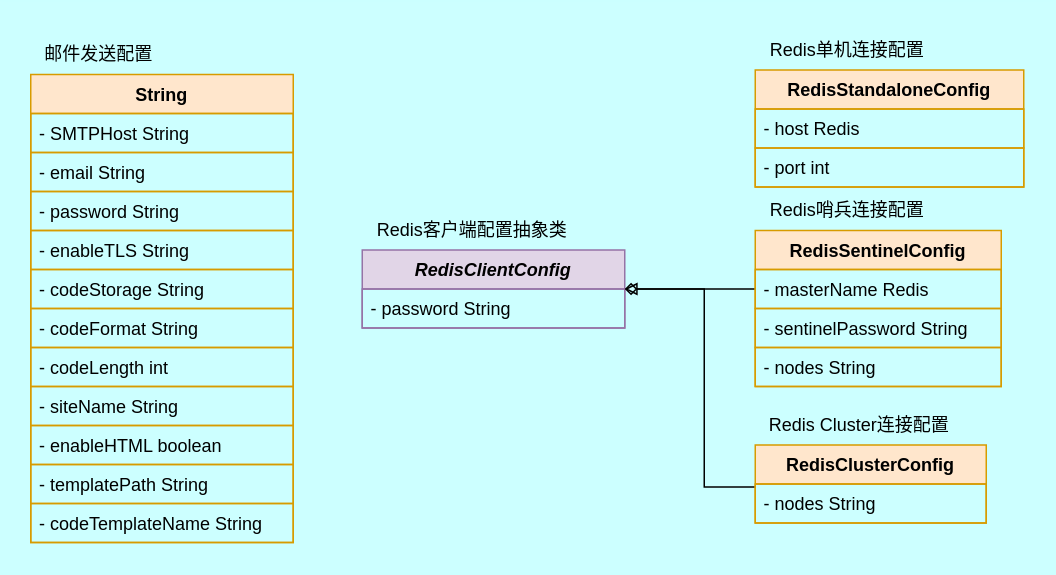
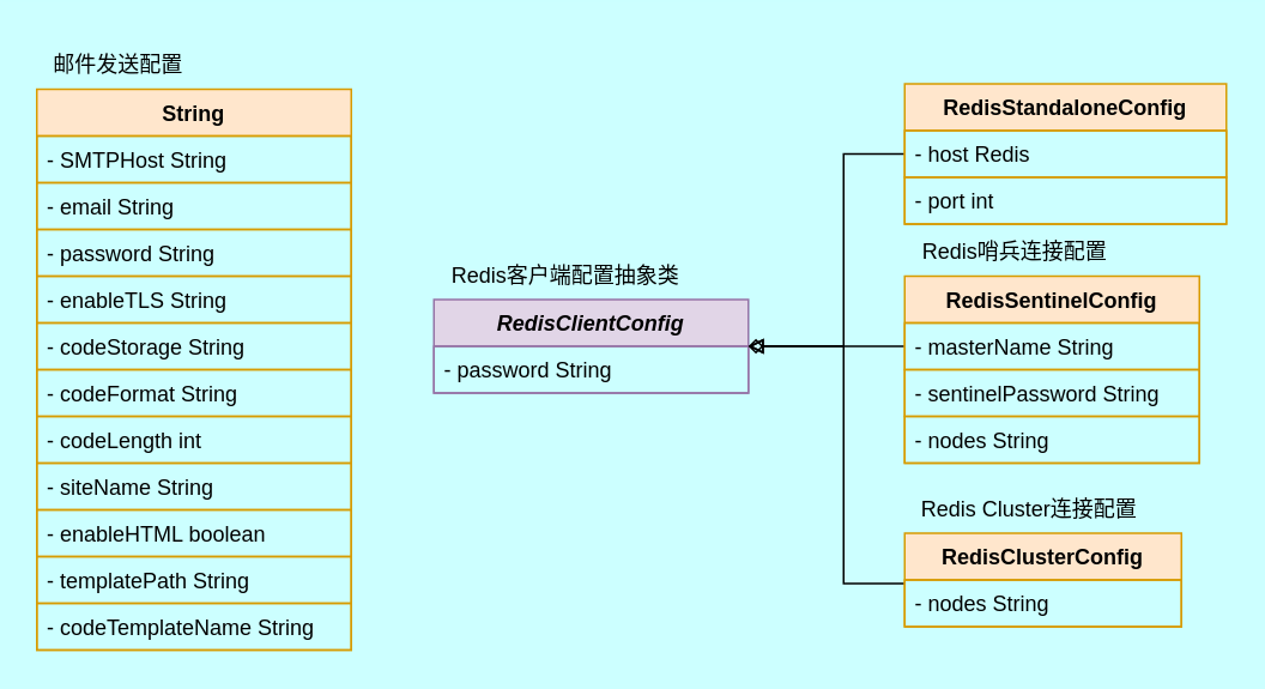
  <mxCell id="0" />
  <mxCell id="1" parent="0" />
  <mxCell id="2" value="String" style="swimlane;fontStyle=1;align=center;verticalAlign=top;childLayout=stackLayout;horizontal=1;startSize=26;horizontalStack=0;resizeParent=1;resizeParentMax=0;resizeLast=0;collapsible=1;marginBottom=0;whiteSpace=wrap;html=1;fillColor=#ffe6cc;strokeColor=#d79b00;" parent="1" vertex="1"><mxGeometry x="20" y="49" width="175" height="312" as="geometry" /></mxCell>
  <mxCell id="3" value="- SMTPHost String" style="text;strokeColor=#d79b00;fillColor=none;align=left;verticalAlign=top;spacingLeft=4;spacingRight=4;overflow=hidden;rotatable=0;points=[[0,0.5],[1,0.5]];portConstraint=eastwest;whiteSpace=wrap;html=1;" parent="2" vertex="1"><mxGeometry y="26" width="175" height="26" as="geometry" /></mxCell>
  <mxCell id="4" value="- email String" style="text;strokeColor=#d79b00;fillColor=none;align=left;verticalAlign=top;spacingLeft=4;spacingRight=4;overflow=hidden;rotatable=0;points=[[0,0.5],[1,0.5]];portConstraint=eastwest;whiteSpace=wrap;html=1;" parent="2" vertex="1"><mxGeometry y="52" width="175" height="26" as="geometry" /></mxCell>
  <mxCell id="5" value="- password String" style="text;strokeColor=#d79b00;fillColor=none;align=left;verticalAlign=top;spacingLeft=4;spacingRight=4;overflow=hidden;rotatable=0;points=[[0,0.5],[1,0.5]];portConstraint=eastwest;whiteSpace=wrap;html=1;" parent="2" vertex="1"><mxGeometry y="78" width="175" height="26" as="geometry" /></mxCell>
  <mxCell id="6" value="- enableTLS String" style="text;strokeColor=#d79b00;fillColor=none;align=left;verticalAlign=top;spacingLeft=4;spacingRight=4;overflow=hidden;rotatable=0;points=[[0,0.5],[1,0.5]];portConstraint=eastwest;whiteSpace=wrap;html=1;" parent="2" vertex="1"><mxGeometry y="104" width="175" height="26" as="geometry" /></mxCell>
  <mxCell id="7" value="- codeStorage String" style="text;strokeColor=#d79b00;fillColor=none;align=left;verticalAlign=top;spacingLeft=4;spacingRight=4;overflow=hidden;rotatable=0;points=[[0,0.5],[1,0.5]];portConstraint=eastwest;whiteSpace=wrap;html=1;" parent="2" vertex="1"><mxGeometry y="130" width="175" height="26" as="geometry" /></mxCell>
  <mxCell id="8" value="- codeFormat String" style="text;strokeColor=#d79b00;fillColor=none;align=left;verticalAlign=top;spacingLeft=4;spacingRight=4;overflow=hidden;rotatable=0;points=[[0,0.5],[1,0.5]];portConstraint=eastwest;whiteSpace=wrap;html=1;" parent="2" vertex="1"><mxGeometry y="156" width="175" height="26" as="geometry" /></mxCell>
  <mxCell id="9" value="- codeLength int" style="text;strokeColor=#d79b00;fillColor=none;align=left;verticalAlign=top;spacingLeft=4;spacingRight=4;overflow=hidden;rotatable=0;points=[[0,0.5],[1,0.5]];portConstraint=eastwest;whiteSpace=wrap;html=1;" parent="2" vertex="1"><mxGeometry y="182" width="175" height="26" as="geometry" /></mxCell>
  <mxCell id="10" value="- siteName String" style="text;strokeColor=#d79b00;fillColor=none;align=left;verticalAlign=top;spacingLeft=4;spacingRight=4;overflow=hidden;rotatable=0;points=[[0,0.5],[1,0.5]];portConstraint=eastwest;whiteSpace=wrap;html=1;" parent="2" vertex="1"><mxGeometry y="208" width="175" height="26" as="geometry" /></mxCell>
  <mxCell id="11" value="- enableHTML boolean" style="text;strokeColor=#d79b00;fillColor=none;align=left;verticalAlign=top;spacingLeft=4;spacingRight=4;overflow=hidden;rotatable=0;points=[[0,0.5],[1,0.5]];portConstraint=eastwest;whiteSpace=wrap;html=1;" parent="2" vertex="1"><mxGeometry y="234" width="175" height="26" as="geometry" /></mxCell>
  <mxCell id="12" value="- templatePath String" style="text;strokeColor=#d79b00;fillColor=none;align=left;verticalAlign=top;spacingLeft=4;spacingRight=4;overflow=hidden;rotatable=0;points=[[0,0.5],[1,0.5]];portConstraint=eastwest;whiteSpace=wrap;html=1;" parent="2" vertex="1"><mxGeometry y="260" width="175" height="26" as="geometry" /></mxCell>
  <mxCell id="13" value="- codeTemplateName String" style="text;strokeColor=#d79b00;fillColor=none;align=left;verticalAlign=top;spacingLeft=4;spacingRight=4;overflow=hidden;rotatable=0;points=[[0,0.5],[1,0.5]];portConstraint=eastwest;whiteSpace=wrap;html=1;" parent="2" vertex="1"><mxGeometry y="286" width="175" height="26" as="geometry" /></mxCell>
  <mxCell id="14" value="邮件发送配置" style="text;html=1;align=center;verticalAlign=middle;resizable=0;points=[];autosize=1;strokeColor=none;fillColor=none;" parent="1" vertex="1"><mxGeometry x="20" y="23" width="90" height="26" as="geometry" /></mxCell>
  <mxCell id="15" value="&lt;i&gt;RedisClientConfig&lt;/i&gt;" style="swimlane;fontStyle=1;align=center;verticalAlign=top;childLayout=stackLayout;horizontal=1;startSize=26;horizontalStack=0;resizeParent=1;resizeParentMax=0;resizeLast=0;collapsible=1;marginBottom=0;whiteSpace=wrap;html=1;fillColor=#e1d5e7;strokeColor=#9673a6;" parent="1" vertex="1"><mxGeometry x="241" y="166" width="175" height="52" as="geometry" /></mxCell>
  <mxCell id="16" value="- password String" style="text;strokeColor=#9673a6;fillColor=none;align=left;verticalAlign=top;spacingLeft=4;spacingRight=4;overflow=hidden;rotatable=0;points=[[0,0.5],[1,0.5]];portConstraint=eastwest;whiteSpace=wrap;html=1;" parent="15" vertex="1"><mxGeometry y="26" width="175" height="26" as="geometry" /></mxCell>
  <mxCell id="17" value="Redis客户端配置抽象类" style="text;html=1;align=center;verticalAlign=middle;resizable=0;points=[];autosize=1;strokeColor=none;fillColor=none;" parent="1" vertex="1"><mxGeometry x="241" y="140" width="145" height="26" as="geometry" /></mxCell>
+ <mxCell id="18" style="edgeStyle=orthogonalEdgeStyle;rounded=0;orthogonalLoop=1;jettySize=auto;html=1;strokeColor=default;align=center;verticalAlign=middle;fontFamily=Helvetica;fontSize=11;fontColor=default;labelBackgroundColor=default;endArrow=block;endFill=0;" parent="1" source="19" target="15" edge="1"><mxGeometry relative="1" as="geometry"><Array as="points"><mxPoint x="469" y="85" /><mxPoint x="469" y="192" /></Array></mxGeometry></mxCell>
  <mxCell id="19" value="RedisStandaloneConfig" style="swimlane;fontStyle=1;align=center;verticalAlign=top;childLayout=stackLayout;horizontal=1;startSize=26;horizontalStack=0;resizeParent=1;resizeParentMax=0;resizeLast=0;collapsible=1;marginBottom=0;whiteSpace=wrap;html=1;fillColor=#ffe6cc;strokeColor=#d79b00;" parent="1" vertex="1"><mxGeometry x="503" y="46" width="179" height="78" as="geometry" /></mxCell>
  <mxCell id="20" value="- host Redis" style="text;strokeColor=#d79b00;fillColor=none;align=left;verticalAlign=top;spacingLeft=4;spacingRight=4;overflow=hidden;rotatable=0;points=[[0,0.5],[1,0.5]];portConstraint=eastwest;whiteSpace=wrap;html=1;" parent="19" vertex="1"><mxGeometry y="26" width="179" height="26" as="geometry" /></mxCell>
  <mxCell id="21" value="- port int" style="text;strokeColor=#d79b00;fillColor=none;align=left;verticalAlign=top;spacingLeft=4;spacingRight=4;overflow=hidden;rotatable=0;points=[[0,0.5],[1,0.5]];portConstraint=eastwest;whiteSpace=wrap;html=1;" parent="19" vertex="1"><mxGeometry y="52" width="179" height="26" as="geometry" /></mxCell>
  <mxCell id="22" style="edgeStyle=orthogonalEdgeStyle;rounded=0;orthogonalLoop=1;jettySize=auto;html=1;strokeColor=default;align=center;verticalAlign=middle;fontFamily=Helvetica;fontSize=11;fontColor=default;labelBackgroundColor=default;endArrow=block;endFill=0;" parent="1" source="23" target="16" edge="1"><mxGeometry relative="1" as="geometry"><Array as="points"><mxPoint x="461" y="192" /><mxPoint x="461" y="192" /></Array></mxGeometry></mxCell>
  <mxCell id="23" value="RedisSentinelConfig" style="swimlane;fontStyle=1;align=center;verticalAlign=top;childLayout=stackLayout;horizontal=1;startSize=26;horizontalStack=0;resizeParent=1;resizeParentMax=0;resizeLast=0;collapsible=1;marginBottom=0;whiteSpace=wrap;html=1;fillColor=#ffe6cc;strokeColor=#d79b00;" parent="1" vertex="1"><mxGeometry x="503" y="153" width="164" height="104" as="geometry" /></mxCell>
- <mxCell id="24" value="- masterName Redis" style="text;strokeColor=#d79b00;fillColor=none;align=left;verticalAlign=top;spacingLeft=4;spacingRight=4;overflow=hidden;rotatable=0;points=[[0,0.5],[1,0.5]];portConstraint=eastwest;whiteSpace=wrap;html=1;" parent="23" vertex="1"><mxGeometry y="26" width="164" height="26" as="geometry" /></mxCell>
+ <mxCell id="24" value="- masterName String" style="text;strokeColor=#d79b00;fillColor=none;align=left;verticalAlign=top;spacingLeft=4;spacingRight=4;overflow=hidden;rotatable=0;points=[[0,0.5],[1,0.5]];portConstraint=eastwest;whiteSpace=wrap;html=1;" parent="23" vertex="1"><mxGeometry y="26" width="164" height="26" as="geometry" /></mxCell>
  <mxCell id="25" value="- sentinelPassword String" style="text;strokeColor=#d79b00;fillColor=none;align=left;verticalAlign=top;spacingLeft=4;spacingRight=4;overflow=hidden;rotatable=0;points=[[0,0.5],[1,0.5]];portConstraint=eastwest;whiteSpace=wrap;html=1;" vertex="1" parent="23"><mxGeometry y="52" width="164" height="26" as="geometry" /></mxCell>
  <mxCell id="26" value="- nodes String" style="text;strokeColor=#d79b00;fillColor=none;align=left;verticalAlign=top;spacingLeft=4;spacingRight=4;overflow=hidden;rotatable=0;points=[[0,0.5],[1,0.5]];portConstraint=eastwest;whiteSpace=wrap;html=1;" parent="23" vertex="1"><mxGeometry y="78" width="164" height="26" as="geometry" /></mxCell>
  <mxCell id="27" style="edgeStyle=orthogonalEdgeStyle;rounded=0;orthogonalLoop=1;jettySize=auto;html=1;strokeColor=default;align=center;verticalAlign=middle;fontFamily=Helvetica;fontSize=11;fontColor=default;labelBackgroundColor=default;endArrow=diamond;endFill=0;" parent="1" source="28" target="15" edge="1"><mxGeometry relative="1" as="geometry"><Array as="points"><mxPoint x="469" y="324" /><mxPoint x="469" y="192" /></Array></mxGeometry></mxCell>
  <mxCell id="28" value="RedisClusterConfig" style="swimlane;fontStyle=1;align=center;verticalAlign=top;childLayout=stackLayout;horizontal=1;startSize=26;horizontalStack=0;resizeParent=1;resizeParentMax=0;resizeLast=0;collapsible=1;marginBottom=0;whiteSpace=wrap;html=1;fillColor=#ffe6cc;strokeColor=#d79b00;" parent="1" vertex="1"><mxGeometry x="503" y="296" width="154" height="52" as="geometry" /></mxCell>
  <mxCell id="29" value="- nodes String" style="text;strokeColor=#d79b00;fillColor=none;align=left;verticalAlign=top;spacingLeft=4;spacingRight=4;overflow=hidden;rotatable=0;points=[[0,0.5],[1,0.5]];portConstraint=eastwest;whiteSpace=wrap;html=1;" parent="28" vertex="1"><mxGeometry y="26" width="154" height="26" as="geometry" /></mxCell>
- <mxCell id="30" value="Redis单机连接配置" style="text;html=1;align=center;verticalAlign=middle;resizable=0;points=[];autosize=1;strokeColor=none;fillColor=none;" parent="1" vertex="1"><mxGeometry x="503" y="20" width="121" height="26" as="geometry" /></mxCell>
  <mxCell id="31" value="Redis哨兵连接配置" style="text;html=1;align=center;verticalAlign=middle;resizable=0;points=[];autosize=1;strokeColor=none;fillColor=none;" parent="1" vertex="1"><mxGeometry x="503" y="127" width="121" height="26" as="geometry" /></mxCell>
  <mxCell id="32" value="Redis Cluster连接配置" style="text;html=1;align=center;verticalAlign=middle;resizable=0;points=[];autosize=1;strokeColor=none;fillColor=none;" parent="1" vertex="1"><mxGeometry x="503" y="270" width="138" height="26" as="geometry" /></mxCell>
